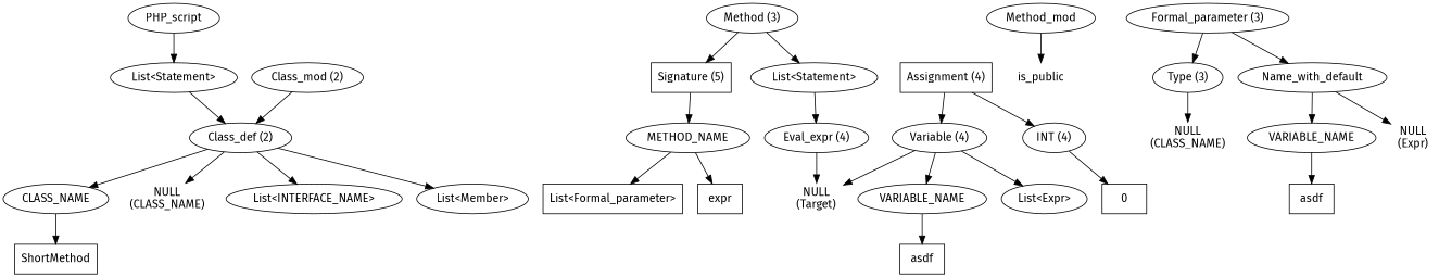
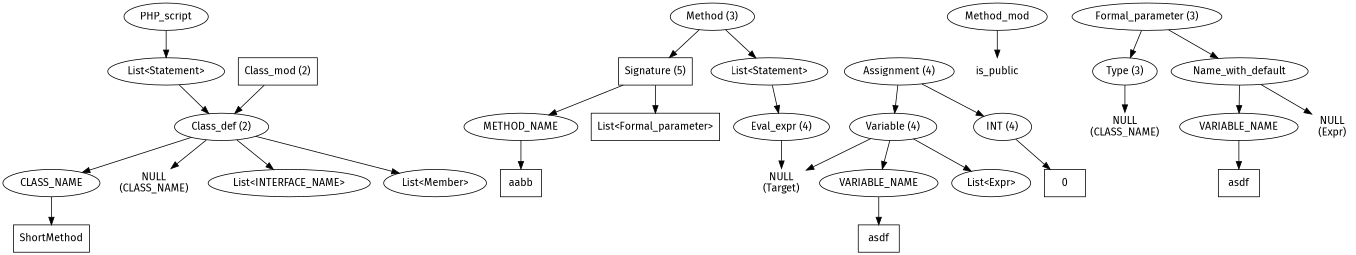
  digraph {
    fontname="Fira Sans"
    ordering=out
    node [fontname="Fira Sans"]
    edge [fontname="Fira Sans"]
    n1 [label=PHP_script]
    n2 [label="List<Statement>"]
    n3 [label="Class_def (2)"]
    n4 [label=CLASS_NAME]
    n5 [label="NULL\n(CLASS_NAME)" shape=plaintext]
    n6 [label="List<INTERFACE_NAME>"]
    n7 [label="List<Member>"]
-   n8 [label="Class_mod (2)"]
+   n8 [label="Class_mod (2)" shape=box]
    n9 [label=ShortMethod shape=box]
    n10 [label="Method (3)"]
    n11 [label="Signature (5)" shape=box]
    n12 [label="List<Statement>"]
    n13 [label=METHOD_NAME]
    n14 [label="List<Formal_parameter>" shape=box]
    n15 [label="Eval_expr (4)"]
    n16 [label=Method_mod]
    n17 [label=is_public shape=plaintext]
-   n18 [label=expr shape=box]
+   n18 [label=aabb shape=box]
    n19 [label="Formal_parameter (3)"]
    n20 [label="Type (3)"]
    n21 [label=Name_with_default]
    n22 [label="NULL\n(CLASS_NAME)" shape=plaintext]
    n23 [label=VARIABLE_NAME]
    n24 [label="NULL\n(Expr)" shape=plaintext]
    n25 [label=asdf shape=box]
    n26 [label="NULL\n(Target)" shape=plaintext]
-   n27 [label="Assignment (4)" shape=box]
+   n27 [label="Assignment (4)"]
    n28 [label="Variable (4)"]
    n29 [label="INT (4)"]
    n30 [label=VARIABLE_NAME]
    n31 [label="List<Expr>"]
    n32 [label=0 shape=box]
    n33 [label=asdf shape=box]
    n1 -> n2
    n2 -> n3
    n3 -> n4
    n3 -> n5
    n3 -> n6
    n3 -> n7
    n4 -> n9
    n8 -> n3
    n10 -> n11
    n10 -> n12
    n11 -> n13
-   n13 -> n14
+   n11 -> n14
    n12 -> n15
    n13 -> n18
    n15 -> n26
    n16 -> n17
    n19 -> n20
    n19 -> n21
    n20 -> n22
    n21 -> n23
    n21 -> n24
    n23 -> n25
    n27 -> n28
    n27 -> n29
    n28 -> n26
    n28 -> n30
    n28 -> n31
    n29 -> n32
    n30 -> n33
  }
